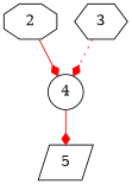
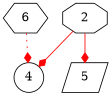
  digraph {
    edge [arrowhead=diamond color=red style=solid]
    2 [shape=octagon]
    4 [shape=circle]
-   3 [shape=hexagon]
+   3 [shape=hexagon label=6]
    5 [shape=parallelogram]
    2 -> 4
-   4 -> 5
+   2 -> 5
    3 -> 4 [style=dotted]
  }
